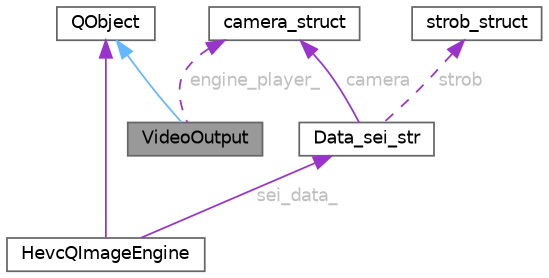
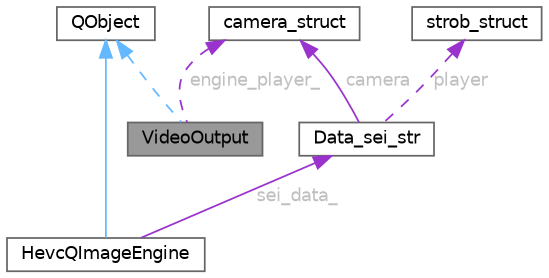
  digraph {
    node [color=gray40 fillcolor=white fontname=Helvetica fontsize=10 shape=box style=filled]
    edge [color=darkorchid3 dir=back fontname=Helvetica fontsize=10 labelfontname=Helvetica labelfontsize=10 style=solid fontcolor=grey]
    n1 [fillcolor=grey60 fontcolor=black height=0.2 label=VideoOutput width=0.4]
    n2 [height=0.2 label=QObject width=0.4]
    n3 [height=0.2 label=HevcQImageEngine width=0.4]
    n4 [height=0.2 label=Data_sei_str width=0.4]
    n5 [height=0.2 label=strob_struct width=0.4]
    n6 [height=0.2 label=camera_struct width=0.4]
-   n2 -> n1 [color=steelblue1 fontcolor=""]
-   n2 -> n3 [fontcolor=""]
+   n2 -> n1 [color=steelblue1 style=dashed fontcolor=""]
+   n2 -> n3 [color=steelblue1 fontcolor=""]
    n4 -> n3 [label=" sei_data_"]
-   n5 -> n4 [label=" strob" style=dashed]
+   n5 -> n4 [label=" player" style=dashed]
    n6 -> n1 [label=" engine_player_" style=dashed]
    n6 -> n4 [label=" camera"]
  }
